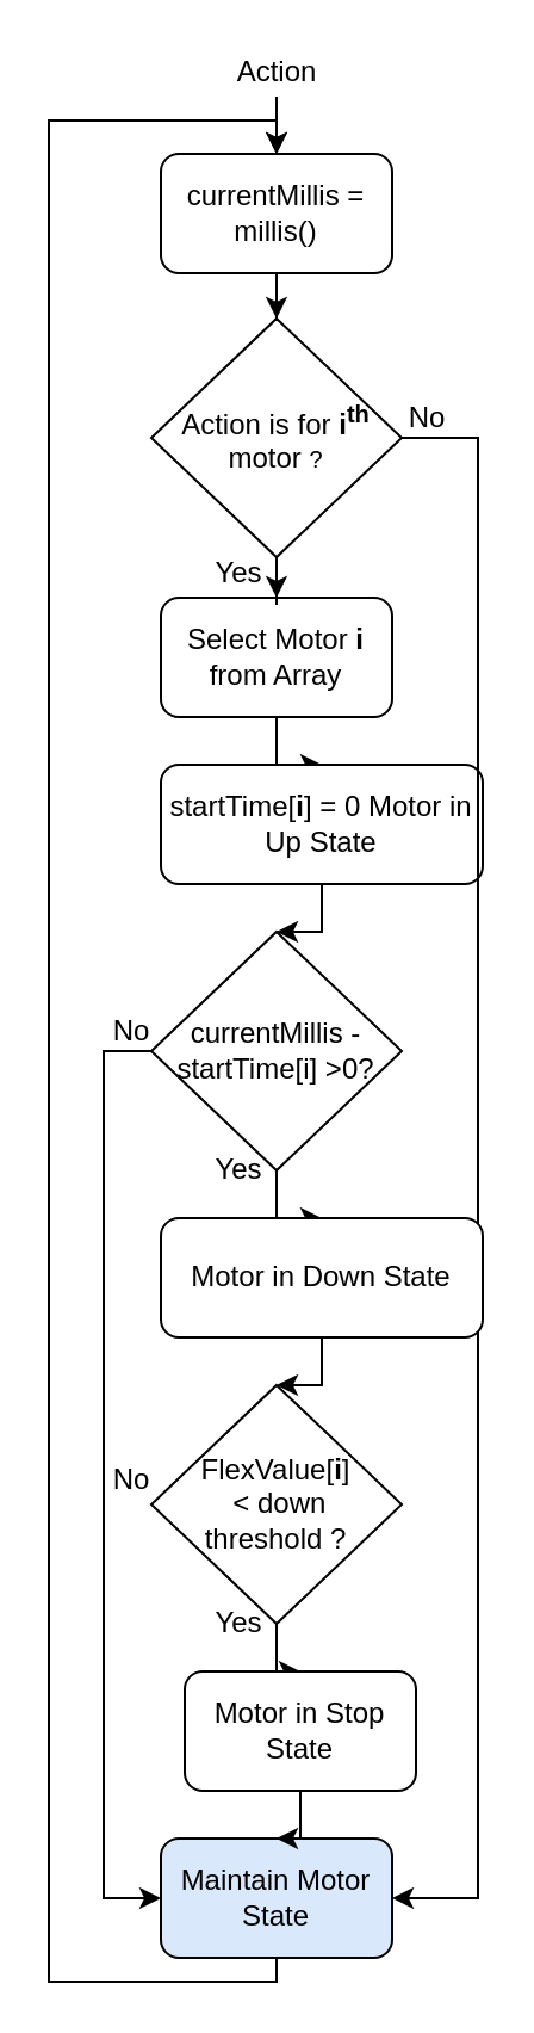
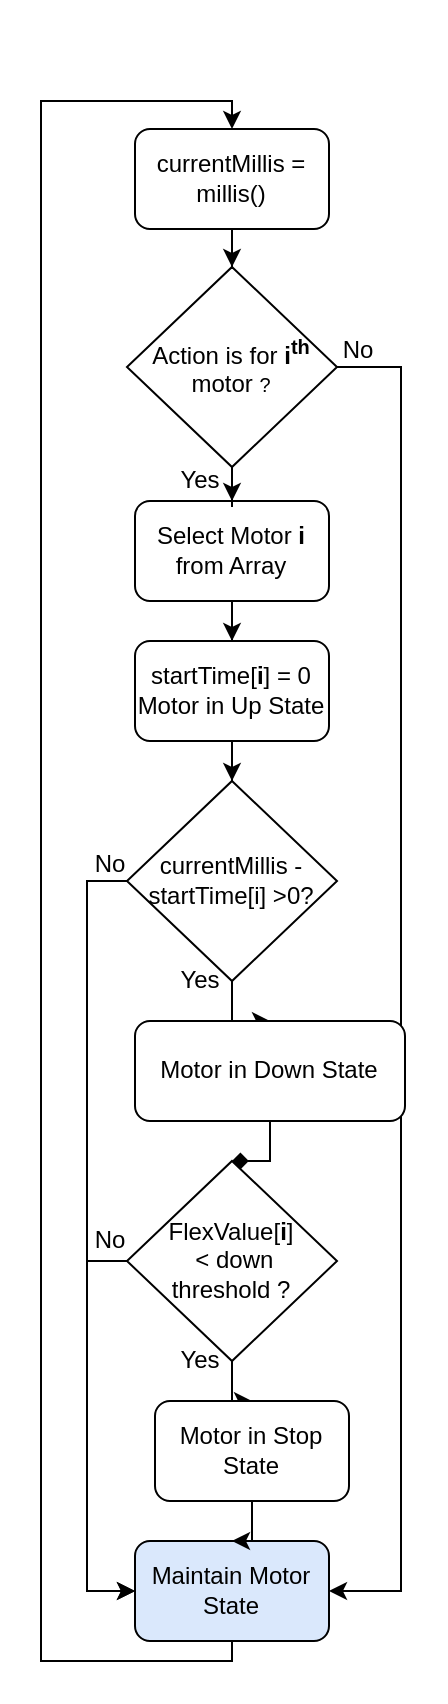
  <mxCell id="0" />
  <mxCell id="1" parent="0" />
  <mxCell id="2" style="edgeStyle=orthogonalEdgeStyle;rounded=0;orthogonalLoop=1;jettySize=auto;html=1;entryX=0.5;entryY=0;entryDx=0;entryDy=0;" edge="1" parent="1" source="4" target="21"><mxGeometry relative="1" as="geometry"><mxPoint x="115.5" y="570" as="targetPoint" /></mxGeometry></mxCell>
  <mxCell id="3" style="edgeStyle=orthogonalEdgeStyle;rounded=0;orthogonalLoop=1;jettySize=auto;html=1;entryX=0;entryY=0.5;entryDx=0;entryDy=0;exitX=0;exitY=0.5;exitDx=0;exitDy=0;" edge="1" parent="1" source="4" target="16"><mxGeometry relative="1" as="geometry"><Array as="points"><mxPoint x="43" y="440" /><mxPoint x="43" y="795" /></Array></mxGeometry></mxCell>
  <mxCell id="4" value="currentMillis -startTime[i] &amp;gt;0?" style="rhombus;whiteSpace=wrap;html=1;" vertex="1" parent="1"><mxGeometry x="63" y="390" width="105" height="100" as="geometry" /></mxCell>
  <mxCell id="5" style="edgeStyle=orthogonalEdgeStyle;rounded=0;orthogonalLoop=1;jettySize=auto;html=1;entryX=0.5;entryY=0;entryDx=0;entryDy=0;" edge="1" parent="1" source="6" target="8"><mxGeometry relative="1" as="geometry"><mxPoint x="115.5" y="350" as="targetPoint" /></mxGeometry></mxCell>
  <mxCell id="6" value="Select Motor &lt;b&gt;i&lt;/b&gt; from Array" style="rounded=1;whiteSpace=wrap;html=1;" vertex="1" parent="1"><mxGeometry x="67" y="250" width="97" height="50" as="geometry" /></mxCell>
  <mxCell id="7" style="edgeStyle=orthogonalEdgeStyle;rounded=0;orthogonalLoop=1;jettySize=auto;html=1;entryX=0.5;entryY=0;entryDx=0;entryDy=0;" edge="1" parent="1" source="8" target="4"><mxGeometry relative="1" as="geometry" /></mxCell>
- <mxCell id="8" value="startTime[&lt;b&gt;i&lt;/b&gt;] = 0 Motor in Up State" style="rounded=1;whiteSpace=wrap;html=1;" vertex="1" parent="1"><mxGeometry x="67" y="320" width="135" height="50" as="geometry" /></mxCell>
- <mxCell id="9" style="edgeStyle=orthogonalEdgeStyle;rounded=0;orthogonalLoop=1;jettySize=auto;html=1;" edge="1" parent="1" source="10" target="19"><mxGeometry relative="1" as="geometry" /></mxCell>
- <mxCell id="10" value="Action" style="text;html=1;strokeColor=none;fillColor=none;align=center;verticalAlign=middle;whiteSpace=wrap;rounded=0;" vertex="1" parent="1"><mxGeometry x="95.5" y="20" width="40" height="20" as="geometry" /></mxCell>
+ <mxCell id="8" value="startTime[&lt;b&gt;i&lt;/b&gt;] = 0 Motor in Up State" style="rounded=1;whiteSpace=wrap;html=1;" vertex="1" parent="1"><mxGeometry x="67" y="320" width="97" height="50" as="geometry" /></mxCell>
  <mxCell id="11" style="edgeStyle=orthogonalEdgeStyle;rounded=0;orthogonalLoop=1;jettySize=auto;html=1;entryX=0.5;entryY=0;entryDx=0;entryDy=0;" edge="1" parent="1" source="13" target="6"><mxGeometry relative="1" as="geometry" /></mxCell>
  <mxCell id="12" style="edgeStyle=orthogonalEdgeStyle;rounded=0;orthogonalLoop=1;jettySize=auto;html=1;entryX=1;entryY=0.5;entryDx=0;entryDy=0;exitX=1;exitY=0.5;exitDx=0;exitDy=0;" edge="1" parent="1" source="13" target="16"><mxGeometry relative="1" as="geometry"><mxPoint x="164" y="183" as="sourcePoint" /><Array as="points"><mxPoint x="200" y="183" /><mxPoint x="200" y="795" /></Array></mxGeometry></mxCell>
  <mxCell id="13" value="Action is for &lt;b&gt;i&lt;sup&gt;th&lt;/sup&gt;&lt;/b&gt; motor&amp;nbsp;&lt;span style=&quot;font-size: 10px&quot;&gt;?&lt;/span&gt;" style="rhombus;whiteSpace=wrap;html=1;" vertex="1" parent="1"><mxGeometry x="63" y="133" width="105" height="100" as="geometry" /></mxCell>
  <mxCell id="14" value="Yes" style="text;html=1;strokeColor=none;fillColor=none;align=center;verticalAlign=middle;whiteSpace=wrap;rounded=0;" vertex="1" parent="1"><mxGeometry x="80" y="230" width="40" height="20" as="geometry" /></mxCell>
  <mxCell id="15" style="edgeStyle=orthogonalEdgeStyle;rounded=0;orthogonalLoop=1;jettySize=auto;html=1;entryX=0.5;entryY=0;entryDx=0;entryDy=0;exitX=0.5;exitY=1;exitDx=0;exitDy=0;" edge="1" parent="1"><mxGeometry relative="1" as="geometry"><mxPoint x="115.5" y="820" as="sourcePoint" /><mxPoint x="115.5" y="64" as="targetPoint" /><Array as="points"><mxPoint x="116" y="830" /><mxPoint x="20" y="830" /><mxPoint x="20" y="50" /><mxPoint x="116" y="50" /></Array></mxGeometry></mxCell>
  <mxCell id="16" value="Maintain Motor State" style="rounded=1;whiteSpace=wrap;html=1;fillColor=#dae8fc;" vertex="1" parent="1"><mxGeometry x="67" y="770" width="97" height="50" as="geometry" /></mxCell>
  <mxCell id="17" value="No" style="text;html=1;strokeColor=none;fillColor=none;align=center;verticalAlign=middle;whiteSpace=wrap;rounded=0;" vertex="1" parent="1"><mxGeometry x="159" y="165" width="40" height="20" as="geometry" /></mxCell>
  <mxCell id="18" style="edgeStyle=orthogonalEdgeStyle;rounded=0;orthogonalLoop=1;jettySize=auto;html=1;" edge="1" parent="1" source="19" target="13"><mxGeometry relative="1" as="geometry" /></mxCell>
  <mxCell id="19" value="currentMillis = millis()" style="rounded=1;whiteSpace=wrap;html=1;" vertex="1" parent="1"><mxGeometry x="67" y="64" width="97" height="50" as="geometry" /></mxCell>
- <mxCell id="20" style="edgeStyle=orthogonalEdgeStyle;rounded=0;orthogonalLoop=1;jettySize=auto;html=1;" edge="1" parent="1" source="21" target="24"><mxGeometry relative="1" as="geometry" /></mxCell>
+ <mxCell id="20" style="edgeStyle=orthogonalEdgeStyle;rounded=0;orthogonalLoop=1;jettySize=auto;html=1;endArrow=diamond;" edge="1" parent="1" source="21" target="24"><mxGeometry relative="1" as="geometry" /></mxCell>
  <mxCell id="21" value="Motor in Down State" style="rounded=1;whiteSpace=wrap;html=1;" vertex="1" parent="1"><mxGeometry x="67" y="510" width="135" height="50" as="geometry" /></mxCell>
  <mxCell id="22" style="edgeStyle=orthogonalEdgeStyle;rounded=0;orthogonalLoop=1;jettySize=auto;html=1;entryX=0.5;entryY=0;entryDx=0;entryDy=0;" edge="1" parent="1" source="24" target="26"><mxGeometry relative="1" as="geometry" /></mxCell>
+ <mxCell id="23" style="edgeStyle=orthogonalEdgeStyle;rounded=0;orthogonalLoop=1;jettySize=auto;html=1;entryX=0;entryY=0.5;entryDx=0;entryDy=0;exitX=0;exitY=0.5;exitDx=0;exitDy=0;" edge="1" parent="1" source="24" target="16"><mxGeometry relative="1" as="geometry"><mxPoint x="66" y="630" as="sourcePoint" /><mxPoint x="70" y="795" as="targetPoint" /><Array as="points"><mxPoint x="43" y="630" /><mxPoint x="43" y="795" /></Array></mxGeometry></mxCell>
  <mxCell id="24" value="FlexValue[&lt;b&gt;i&lt;/b&gt;]&lt;br&gt;&amp;nbsp;&amp;lt; down &lt;br&gt;threshold ?" style="rhombus;whiteSpace=wrap;html=1;" vertex="1" parent="1"><mxGeometry x="63" y="580" width="105" height="100" as="geometry" /></mxCell>
  <mxCell id="25" style="edgeStyle=orthogonalEdgeStyle;rounded=0;orthogonalLoop=1;jettySize=auto;html=1;entryX=0.5;entryY=0;entryDx=0;entryDy=0;" edge="1" parent="1" source="26" target="16"><mxGeometry relative="1" as="geometry" /></mxCell>
  <mxCell id="26" value="Motor in Stop State" style="rounded=1;whiteSpace=wrap;html=1;" vertex="1" parent="1"><mxGeometry x="77" y="700" width="97" height="50" as="geometry" /></mxCell>
  <mxCell id="27" value="No" style="text;html=1;strokeColor=none;fillColor=none;align=center;verticalAlign=middle;whiteSpace=wrap;rounded=0;" vertex="1" parent="1"><mxGeometry x="35" y="422" width="40" height="20" as="geometry" /></mxCell>
  <mxCell id="28" value="Yes" style="text;html=1;strokeColor=none;fillColor=none;align=center;verticalAlign=middle;whiteSpace=wrap;rounded=0;" vertex="1" parent="1"><mxGeometry x="80" y="480" width="40" height="20" as="geometry" /></mxCell>
  <mxCell id="29" value="Yes" style="text;html=1;strokeColor=none;fillColor=none;align=center;verticalAlign=middle;whiteSpace=wrap;rounded=0;" vertex="1" parent="1"><mxGeometry x="80" y="670" width="40" height="20" as="geometry" /></mxCell>
  <mxCell id="30" value="No" style="text;html=1;strokeColor=none;fillColor=none;align=center;verticalAlign=middle;whiteSpace=wrap;rounded=0;" vertex="1" parent="1"><mxGeometry x="35" y="610" width="40" height="20" as="geometry" /></mxCell>
